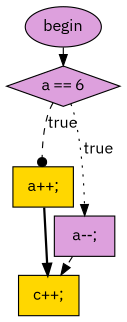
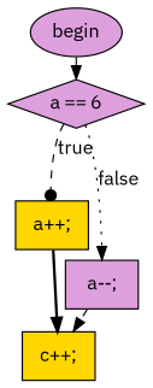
  digraph {
    fontname="IBM Plex Sans"
    nodesep=0.1
    ranksep=0.1
    node [fillcolor=plum fontname="IBM Plex Sans" shape=box style=filled]
    edge [arrowhead=normal fontname="IBM Plex Sans" style=dashed]
    n1 [label=begin shape=ellipse]
    n2 [label="a == 6" shape=diamond]
    n3 [fillcolor=gold label="a++;"]
    n4 [label="a--;"]
    n5 [fillcolor=gold label="c++;"]
    n1 -> n2
    n2 -> n3 [arrowhead=dot label=true minlen=1]
-   n2 -> n4 [label=true minlen=2 style=dotted]
+   n2 -> n4 [label=false minlen=2 style=dotted]
    n3 -> n5 [style=bold]
    n4 -> n5
  }
